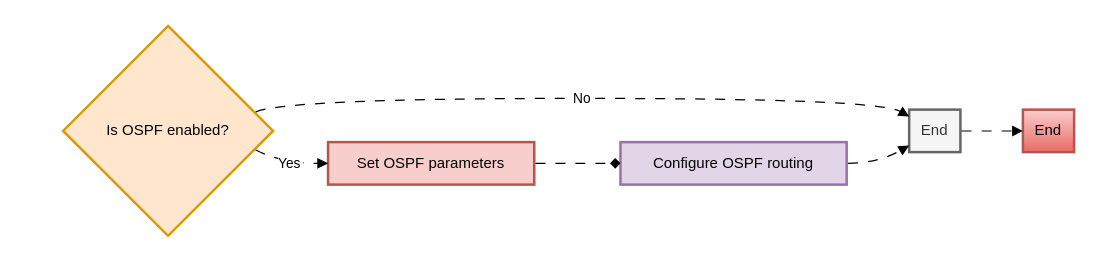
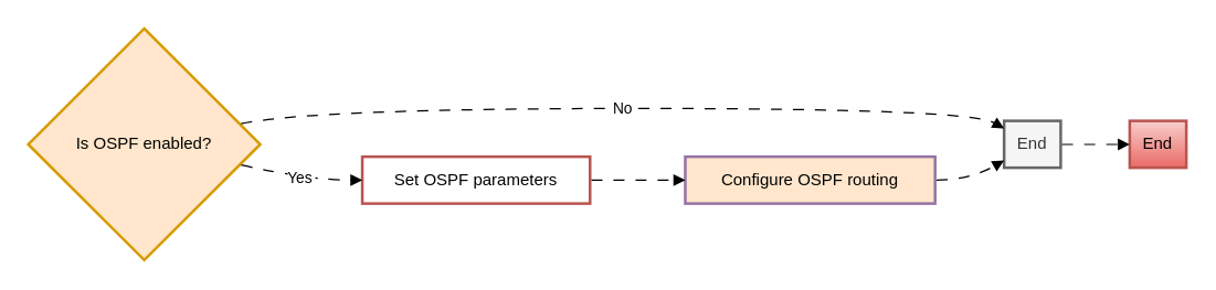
  <mxCell id="0" />
  <mxCell id="1" parent="0" />
- <mxCell id="2" value="Is OSPF enabled?" style="rhombus;strokeWidth=2;whiteSpace=wrap;fillColor=#ffe6cc;strokeColor=#d79b00;" parent="1" vertex="1"><mxGeometry x="50" y="20" width="168" height="168" as="geometry" /></mxCell>
- <mxCell id="3" value="Set OSPF parameters" style="whiteSpace=wrap;strokeWidth=2;fillColor=#f8cecc;strokeColor=#b85450;" parent="1" vertex="1"><mxGeometry x="262" y="113" width="165" height="34" as="geometry" /></mxCell>
+ <mxCell id="2" value="Is OSPF enabled?" style="rhombus;strokeWidth=2;whiteSpace=wrap;fillColor=#ffe6cc;strokeColor=#d79b00;" parent="1" vertex="1"><mxGeometry x="20" width="168" height="168" as="geometry" y="20" /></mxCell>
+ <mxCell id="3" value="Set OSPF parameters" style="whiteSpace=wrap;strokeWidth=2;fillColor=#ffffff;strokeColor=#b85450;" parent="1" vertex="1"><mxGeometry x="262" y="113" width="165" height="34" as="geometry" /></mxCell>
  <mxCell id="4" value="End" style="whiteSpace=wrap;strokeWidth=2;fillColor=#f5f5f5;strokeColor=#666666;fontColor=#333333;" parent="1" vertex="1"><mxGeometry x="727" y="87" width="41" height="34" as="geometry" /></mxCell>
- <mxCell id="5" value="Configure OSPF routing" style="whiteSpace=wrap;strokeWidth=2;fillColor=#e1d5e7;strokeColor=#9673a6;" parent="1" vertex="1"><mxGeometry x="496" y="113" width="181" height="34" as="geometry" /></mxCell>
+ <mxCell id="5" value="Configure OSPF routing" style="whiteSpace=wrap;strokeWidth=2;fillColor=#ffe6cc;strokeColor=#9673a6;" parent="1" vertex="1"><mxGeometry x="496" y="113" width="181" height="34" as="geometry" /></mxCell>
  <mxCell id="6" value="End" style="whiteSpace=wrap;strokeWidth=2;fillColor=#f8cecc;strokeColor=#b85450;gradientColor=#ea6b66;" parent="1" vertex="1"><mxGeometry x="818" y="87" width="41" height="34" as="geometry" /></mxCell>
  <mxCell id="7" value="Yes" style="curved=1;startArrow=none;endArrow=block;exitX=1.003;exitY=0.608;entryX=0.0;entryY=0.5;flowAnimation=1;" parent="1" source="2" target="3" edge="1"><mxGeometry relative="1" as="geometry"><Array as="points"><mxPoint x="225" y="130" /></Array></mxGeometry></mxCell>
  <mxCell id="8" value="No" style="curved=1;startArrow=none;endArrow=block;exitX=1.003;exitY=0.393;entryX=-0.006;entryY=0.158;flowAnimation=1;" parent="1" source="2" target="4" edge="1"><mxGeometry relative="1" as="geometry"><Array as="points"><mxPoint x="225" y="78" /><mxPoint x="702" y="78" /></Array></mxGeometry></mxCell>
- <mxCell id="9" value="" style="curved=1;startArrow=none;endArrow=diamond;exitX=1.001;exitY=0.5;entryX=0.0;entryY=0.5;flowAnimation=1;" parent="1" source="3" target="5" edge="1"><mxGeometry relative="1" as="geometry"><Array as="points" /></mxGeometry></mxCell>
+ <mxCell id="9" value="" style="curved=1;startArrow=none;endArrow=block;exitX=1.001;exitY=0.5;entryX=0.0;entryY=0.5;flowAnimation=1;" parent="1" source="3" target="5" edge="1"><mxGeometry relative="1" as="geometry"><Array as="points" /></mxGeometry></mxCell>
  <mxCell id="10" value="" style="curved=1;startArrow=none;endArrow=block;exitX=0.999;exitY=0.5;entryX=-0.006;entryY=0.847;flowAnimation=1;" parent="1" source="5" target="4" edge="1"><mxGeometry relative="1" as="geometry"><Array as="points"><mxPoint x="702" y="130" /></Array></mxGeometry></mxCell>
  <mxCell id="11" value="" style="curved=1;startArrow=none;endArrow=block;exitX=1.0;exitY=0.503;entryX=-0.0;entryY=0.503;flowAnimation=1;" parent="1" source="4" target="6" edge="1"><mxGeometry relative="1" as="geometry"><Array as="points" /></mxGeometry></mxCell>
